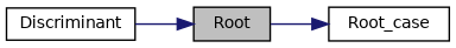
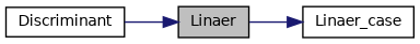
  digraph {
    rankdir=LR
    node [color=black fillcolor=white fontname=Helvetica fontsize=10 shape=record style=filled]
    edge [color=midnightblue fontname=Helvetica fontsize=10 labelfontname=Helvetica labelfontsize=10 style=solid]
-   n1 [fillcolor=grey75 fontcolor=black height=0.2 label=Root width=0.4]
-   n2 [height=0.2 label=Root_case width=0.4]
+   n1 [fillcolor=grey75 fontcolor=black height=0.2 label=Linaer width=0.4]
+   n2 [height=0.2 label=Linaer_case width=0.4]
    n3 [height=0.2 label=Discriminant width=0.4]
    n1 -> n2
    n3 -> n1
  }
